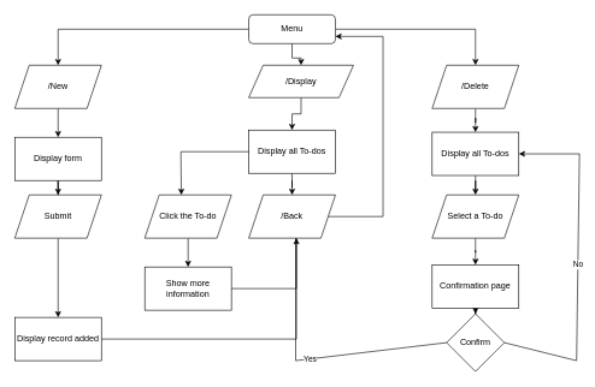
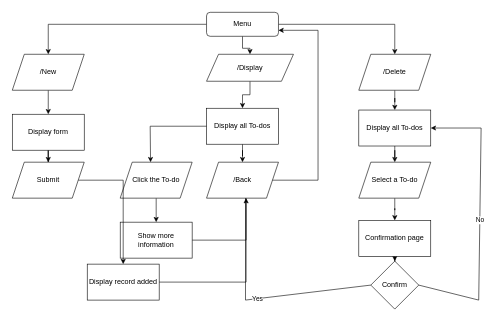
  <mxCell id="0" />
  <mxCell id="1" parent="0" />
  <mxCell id="2" value="" style="edgeStyle=orthogonalEdgeStyle;rounded=0;orthogonalLoop=1;jettySize=auto;html=1;" parent="1" source="5" target="7" edge="1"><mxGeometry relative="1" as="geometry" /></mxCell>
  <mxCell id="3" style="edgeStyle=orthogonalEdgeStyle;rounded=0;orthogonalLoop=1;jettySize=auto;html=1;entryX=0.5;entryY=0;entryDx=0;entryDy=0;" parent="1" source="5" target="21" edge="1"><mxGeometry relative="1" as="geometry" /></mxCell>
  <mxCell id="4" style="edgeStyle=orthogonalEdgeStyle;rounded=0;orthogonalLoop=1;jettySize=auto;html=1;" parent="1" source="5" target="29" edge="1"><mxGeometry relative="1" as="geometry" /></mxCell>
  <mxCell id="5" value="Menu" style="rounded=1;whiteSpace=wrap;html=1;fontSize=12;glass=0;strokeWidth=1;shadow=0;" parent="1" vertex="1"><mxGeometry x="344" y="20" width="120" height="40" as="geometry" /></mxCell>
  <mxCell id="6" value="" style="edgeStyle=orthogonalEdgeStyle;rounded=0;orthogonalLoop=1;jettySize=auto;html=1;" parent="1" source="7" target="9" edge="1"><mxGeometry relative="1" as="geometry" /></mxCell>
  <mxCell id="7" value="/Display" style="shape=parallelogram;perimeter=parallelogramPerimeter;whiteSpace=wrap;html=1;fixedSize=1;" parent="1" vertex="1"><mxGeometry x="344" y="90" width="145" height="45" as="geometry" /></mxCell>
  <mxCell id="8" value="" style="edgeStyle=orthogonalEdgeStyle;rounded=0;orthogonalLoop=1;jettySize=auto;html=1;" parent="1" source="9" target="10" edge="1"><mxGeometry relative="1" as="geometry" /></mxCell>
  <mxCell id="9" value="Display all To-dos" style="rounded=0;whiteSpace=wrap;html=1;" parent="1" vertex="1"><mxGeometry x="344" y="180" width="120" height="60" as="geometry" /></mxCell>
  <mxCell id="10" value="/Back" style="shape=parallelogram;perimeter=parallelogramPerimeter;whiteSpace=wrap;html=1;fixedSize=1;rounded=0;" parent="1" vertex="1"><mxGeometry x="344" y="270" width="120" height="60" as="geometry" /></mxCell>
  <mxCell id="11" value="" style="endArrow=none;html=1;rounded=0;exitX=1;exitY=0.5;exitDx=0;exitDy=0;" parent="1" source="10" edge="1"><mxGeometry width="50" height="50" relative="1" as="geometry"><mxPoint x="340" y="280" as="sourcePoint" /><mxPoint x="530" y="300" as="targetPoint" /></mxGeometry></mxCell>
  <mxCell id="12" value="" style="endArrow=none;html=1;rounded=0;" parent="1" edge="1"><mxGeometry width="50" height="50" relative="1" as="geometry"><mxPoint x="530" y="50" as="sourcePoint" /><mxPoint x="530" y="300" as="targetPoint" /></mxGeometry></mxCell>
  <mxCell id="13" value="" style="endArrow=classic;html=1;rounded=0;entryX=1;entryY=0.75;entryDx=0;entryDy=0;" parent="1" target="5" edge="1"><mxGeometry width="50" height="50" relative="1" as="geometry"><mxPoint x="530" y="50" as="sourcePoint" /><mxPoint x="390" y="230" as="targetPoint" /></mxGeometry></mxCell>
  <mxCell id="14" value="" style="edgeStyle=orthogonalEdgeStyle;rounded=0;orthogonalLoop=1;jettySize=auto;html=1;" parent="1" source="15" target="19" edge="1"><mxGeometry relative="1" as="geometry" /></mxCell>
  <mxCell id="15" value="Click the To-do" style="shape=parallelogram;perimeter=parallelogramPerimeter;whiteSpace=wrap;html=1;fixedSize=1;" parent="1" vertex="1"><mxGeometry x="200" y="270" width="120" height="60" as="geometry" /></mxCell>
  <mxCell id="16" value="" style="endArrow=classic;html=1;rounded=0;entryX=0.422;entryY=0;entryDx=0;entryDy=0;entryPerimeter=0;" parent="1" target="15" edge="1"><mxGeometry width="50" height="50" relative="1" as="geometry"><mxPoint x="250" y="210" as="sourcePoint" /><mxPoint x="330" y="220" as="targetPoint" /></mxGeometry></mxCell>
  <mxCell id="17" value="" style="endArrow=none;html=1;rounded=0;entryX=0;entryY=0.5;entryDx=0;entryDy=0;" parent="1" target="9" edge="1"><mxGeometry width="50" height="50" relative="1" as="geometry"><mxPoint x="250" y="210" as="sourcePoint" /><mxPoint x="350" y="210" as="targetPoint" /></mxGeometry></mxCell>
  <mxCell id="18" style="edgeStyle=orthogonalEdgeStyle;rounded=0;orthogonalLoop=1;jettySize=auto;html=1;" parent="1" source="19" edge="1"><mxGeometry relative="1" as="geometry"><mxPoint x="410" y="330" as="targetPoint" /><Array as="points"><mxPoint x="410" y="400" /><mxPoint x="410" y="330" /></Array></mxGeometry></mxCell>
  <mxCell id="19" value="Show more information" style="whiteSpace=wrap;html=1;" parent="1" vertex="1"><mxGeometry x="200" y="370" width="120" height="60" as="geometry" /></mxCell>
  <mxCell id="20" value="" style="edgeStyle=orthogonalEdgeStyle;rounded=0;orthogonalLoop=1;jettySize=auto;html=1;" parent="1" source="21" target="23" edge="1"><mxGeometry relative="1" as="geometry" /></mxCell>
  <mxCell id="21" value="/New" style="shape=parallelogram;perimeter=parallelogramPerimeter;whiteSpace=wrap;html=1;fixedSize=1;" parent="1" vertex="1"><mxGeometry x="20" y="90" width="120" height="60" as="geometry" /></mxCell>
  <mxCell id="22" value="" style="edgeStyle=orthogonalEdgeStyle;rounded=0;orthogonalLoop=1;jettySize=auto;html=1;" parent="1" source="23" target="26" edge="1"><mxGeometry relative="1" as="geometry" /></mxCell>
  <mxCell id="23" value="Display form" style="whiteSpace=wrap;html=1;" parent="1" vertex="1"><mxGeometry x="20" y="190" width="120" height="60" as="geometry" /></mxCell>
  <mxCell id="24" style="edgeStyle=orthogonalEdgeStyle;rounded=0;orthogonalLoop=1;jettySize=auto;html=1;exitX=1;exitY=0.5;exitDx=0;exitDy=0;endArrow=none;endFill=0;" parent="1" source="27" edge="1"><mxGeometry relative="1" as="geometry"><mxPoint x="410" y="330" as="targetPoint" /><Array as="points"><mxPoint x="410" y="470" /></Array></mxGeometry></mxCell>
  <mxCell id="25" value="" style="edgeStyle=orthogonalEdgeStyle;rounded=0;orthogonalLoop=1;jettySize=auto;html=1;" parent="1" source="26" target="27" edge="1"><mxGeometry relative="1" as="geometry" /></mxCell>
  <mxCell id="26" value="Submit" style="shape=parallelogram;perimeter=parallelogramPerimeter;whiteSpace=wrap;html=1;fixedSize=1;" parent="1" vertex="1"><mxGeometry x="20" y="270" width="120" height="60" as="geometry" /></mxCell>
- <mxCell id="27" value="Display record added" style="whiteSpace=wrap;html=1;" parent="1" vertex="1"><mxGeometry x="20" y="440" width="120" height="60" as="geometry" /></mxCell>
+ <mxCell id="27" value="Display record added" style="whiteSpace=wrap;html=1;" parent="1" vertex="1"><mxGeometry x="145" y="440" width="120" height="60" as="geometry" /></mxCell>
  <mxCell id="28" value="" style="edgeStyle=orthogonalEdgeStyle;rounded=0;orthogonalLoop=1;jettySize=auto;html=1;" parent="1" source="29" target="31" edge="1"><mxGeometry relative="1" as="geometry" /></mxCell>
  <mxCell id="29" value="/Delete" style="shape=parallelogram;perimeter=parallelogramPerimeter;whiteSpace=wrap;html=1;fixedSize=1;" parent="1" vertex="1"><mxGeometry x="598" y="90" width="120" height="60" as="geometry" /></mxCell>
  <mxCell id="30" value="" style="edgeStyle=orthogonalEdgeStyle;rounded=0;orthogonalLoop=1;jettySize=auto;html=1;" parent="1" source="31" target="33" edge="1"><mxGeometry relative="1" as="geometry" /></mxCell>
  <mxCell id="31" value="Display all To-dos" style="whiteSpace=wrap;html=1;" parent="1" vertex="1"><mxGeometry x="598" y="183" width="120" height="60" as="geometry" /></mxCell>
  <mxCell id="32" value="" style="edgeStyle=orthogonalEdgeStyle;rounded=0;orthogonalLoop=1;jettySize=auto;html=1;" parent="1" source="33" target="35" edge="1"><mxGeometry relative="1" as="geometry" /></mxCell>
  <mxCell id="33" value="Select a To-do" style="shape=parallelogram;perimeter=parallelogramPerimeter;whiteSpace=wrap;html=1;fixedSize=1;" parent="1" vertex="1"><mxGeometry x="598" y="270" width="120" height="60" as="geometry" /></mxCell>
  <mxCell id="34" value="" style="edgeStyle=orthogonalEdgeStyle;rounded=0;orthogonalLoop=1;jettySize=auto;html=1;" parent="1" source="35" target="36" edge="1"><mxGeometry relative="1" as="geometry" /></mxCell>
  <mxCell id="35" value="Confirmation page" style="whiteSpace=wrap;html=1;" parent="1" vertex="1"><mxGeometry x="598" y="367" width="120" height="60" as="geometry" /></mxCell>
  <mxCell id="36" value="Confirm" style="rhombus;whiteSpace=wrap;html=1;" parent="1" vertex="1"><mxGeometry x="618" y="435" width="80" height="80" as="geometry" /></mxCell>
  <mxCell id="37" value="" style="endArrow=none;html=1;rounded=0;entryX=0;entryY=0.5;entryDx=0;entryDy=0;endFill=0;" parent="1" target="36" edge="1"><mxGeometry relative="1" as="geometry"><mxPoint x="409" y="330" as="sourcePoint" /><mxPoint x="572" y="497" as="targetPoint" /><Array as="points"><mxPoint x="409" y="500" /></Array></mxGeometry></mxCell>
  <mxCell id="38" value="Yes" style="edgeLabel;resizable=0;html=1;align=center;verticalAlign=middle;" parent="37" connectable="0" vertex="1"><mxGeometry relative="1" as="geometry" /></mxCell>
  <mxCell id="39" value="" style="endArrow=classic;html=1;rounded=0;exitX=1;exitY=0.5;exitDx=0;exitDy=0;entryX=1;entryY=0.5;entryDx=0;entryDy=0;" parent="1" source="36" target="31" edge="1"><mxGeometry relative="1" as="geometry"><mxPoint x="552" y="351" as="sourcePoint" /><mxPoint x="652" y="351" as="targetPoint" /><Array as="points"><mxPoint x="798" y="500" /><mxPoint x="802" y="213" /></Array></mxGeometry></mxCell>
  <mxCell id="40" value="No" style="edgeLabel;resizable=0;html=1;align=center;verticalAlign=middle;" parent="39" connectable="0" vertex="1"><mxGeometry relative="1" as="geometry" /></mxCell>
